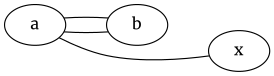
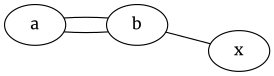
  graph {
    fontname=Merriweather
    rankdir=LR
    node [fontname=Merriweather]
    edge [fontname=Merriweather]
    a
    b
    x
    a -- b
    a -- b
-   a -- x
+   b -- x
  }
